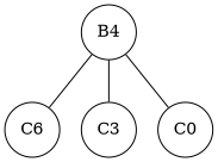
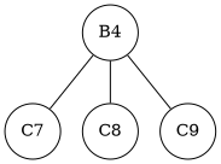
  graph {
    node [shape=circle]
    n1 [label=B4]
-   n2 [label=C6]
-   n3 [label=C3]
-   n4 [label=C0]
+   n2 [label=C7]
+   n3 [label=C8]
+   n4 [label=C9]
    n1 -- n2
    n1 -- n3
    n1 -- n4
  }
